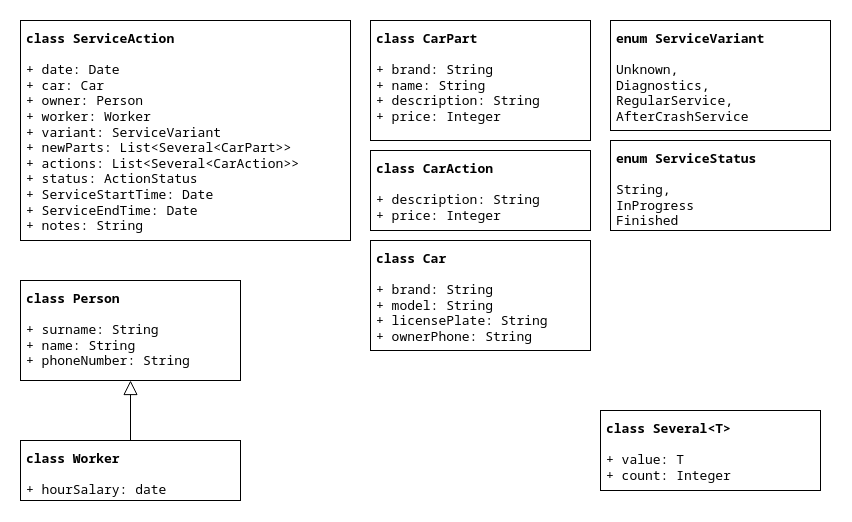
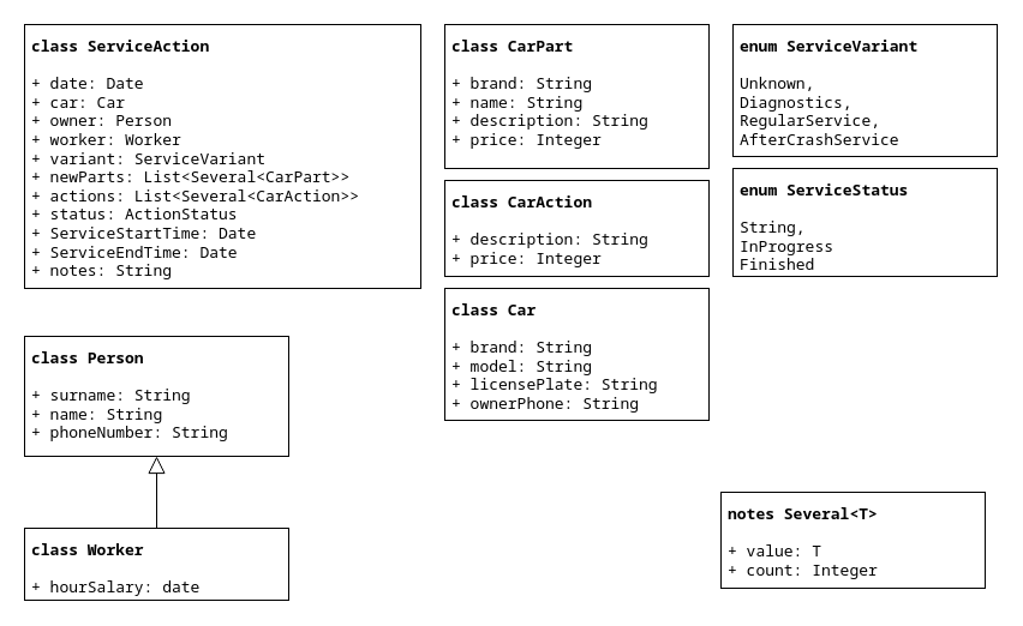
  <mxCell id="0" />
  <mxCell id="1" parent="0" />
  <mxCell id="2" value="&lt;b&gt;class ServiceAction&lt;/b&gt;&lt;br&gt;&lt;br&gt;+ date: Date&lt;br&gt;+ car: Car&lt;br&gt;+ owner: Person&lt;br&gt;+ worker: Worker&lt;br&gt;+ variant: ServiceVariant&lt;br&gt;+ newParts: List&amp;lt;Several&amp;lt;CarPart&amp;gt;&amp;gt;&lt;br&gt;+ actions: List&amp;lt;Several&amp;lt;CarAction&amp;gt;&amp;gt;&amp;nbsp;&lt;br&gt;+ status: ActionStatus&lt;br&gt;+ ServiceStartTime: Date&lt;br&gt;+ ServiceEndTime: Date&lt;br&gt;+ notes: String" style="text;html=1;align=left;verticalAlign=top;whiteSpace=wrap;rounded=0;fontFamily=Noto Sans Mono;fontSource=https%3A%2F%2Ffonts.googleapis.com%2Fcss%3Ffamily%3DNoto%2BSans%2BMono;fontSize=13;strokeColor=#000000;fillColor=#ffffff;spacing=6;" parent="1" vertex="1"><mxGeometry x="20" y="20" width="330" height="220" as="geometry" /></mxCell>
  <mxCell id="3" value="&lt;b&gt;enum ServiceVariant&lt;/b&gt;&lt;br&gt;&lt;br&gt;Unknown,&lt;br&gt;Diagnostics,&lt;br&gt;RegularService,&lt;br&gt;AfterCrashService" style="text;html=1;align=left;verticalAlign=top;whiteSpace=wrap;rounded=0;fontFamily=Noto Sans Mono;fontSource=https%3A%2F%2Ffonts.googleapis.com%2Fcss%3Ffamily%3DNoto%2BSans%2BMono;fontSize=13;strokeColor=#000000;fillColor=#ffffff;spacing=6;" parent="1" vertex="1"><mxGeometry x="610" y="20" width="220" height="110" as="geometry" /></mxCell>
  <mxCell id="4" value="&lt;b&gt;class CarPart&lt;/b&gt;&lt;br&gt;&lt;br&gt;+ brand: String&lt;br&gt;+ name: String&lt;br&gt;+ description: String&lt;br&gt;+ price: Integer" style="text;html=1;align=left;verticalAlign=top;whiteSpace=wrap;rounded=0;fontFamily=Noto Sans Mono;fontSource=https%3A%2F%2Ffonts.googleapis.com%2Fcss%3Ffamily%3DNoto%2BSans%2BMono;fontSize=13;strokeColor=#000000;fillColor=#ffffff;spacing=6;" parent="1" vertex="1"><mxGeometry x="370" y="20" width="220" height="120" as="geometry" /></mxCell>
- <mxCell id="5" value="&lt;b&gt;class Several&amp;lt;T&amp;gt;&lt;br&gt;&lt;/b&gt;&lt;br&gt;+ value: T&lt;br&gt;+ count: Integer" style="text;html=1;align=left;verticalAlign=top;whiteSpace=wrap;rounded=0;fontFamily=Noto Sans Mono;fontSource=https%3A%2F%2Ffonts.googleapis.com%2Fcss%3Ffamily%3DNoto%2BSans%2BMono;fontSize=13;strokeColor=#000000;fillColor=#ffffff;spacing=6;" parent="1" vertex="1"><mxGeometry x="600" y="410" width="220" height="80" as="geometry" /></mxCell>
+ <mxCell id="5" value="&lt;b&gt;notes Several&amp;lt;T&amp;gt;&lt;br&gt;&lt;/b&gt;&lt;br&gt;+ value: T&lt;br&gt;+ count: Integer" style="text;html=1;align=left;verticalAlign=top;whiteSpace=wrap;rounded=0;fontFamily=Noto Sans Mono;fontSource=https%3A%2F%2Ffonts.googleapis.com%2Fcss%3Ffamily%3DNoto%2BSans%2BMono;fontSize=13;strokeColor=#000000;fillColor=#ffffff;spacing=6;" parent="1" vertex="1"><mxGeometry x="600" y="410" width="220" height="80" as="geometry" /></mxCell>
  <mxCell id="6" value="&lt;b&gt;class Car&lt;/b&gt;&lt;br&gt;&lt;br&gt;+ brand: String&lt;br&gt;+ model: String&lt;br&gt;+ licensePlate: String&lt;br&gt;+ ownerPhone: String" style="text;html=1;align=left;verticalAlign=top;whiteSpace=wrap;rounded=0;fontFamily=Noto Sans Mono;fontSource=https%3A%2F%2Ffonts.googleapis.com%2Fcss%3Ffamily%3DNoto%2BSans%2BMono;fontSize=13;strokeColor=#000000;fillColor=#ffffff;spacing=6;" parent="1" vertex="1"><mxGeometry x="370" y="240" width="220" height="110" as="geometry" /></mxCell>
  <mxCell id="7" value="&lt;b&gt;class Person&lt;/b&gt;&lt;br&gt;&lt;br&gt;+ surname: String&lt;br&gt;+ name: String&lt;br&gt;+ phoneNumber: String" style="text;html=1;align=left;verticalAlign=top;whiteSpace=wrap;rounded=0;fontFamily=Noto Sans Mono;fontSource=https%3A%2F%2Ffonts.googleapis.com%2Fcss%3Ffamily%3DNoto%2BSans%2BMono;fontSize=13;strokeColor=#000000;fillColor=#ffffff;spacing=6;" parent="1" vertex="1"><mxGeometry x="20" y="280" width="220" height="100" as="geometry" /></mxCell>
  <mxCell id="8" value="&lt;b&gt;class Worker&lt;/b&gt;&lt;br&gt;&lt;br&gt;+ hourSalary: date" style="text;html=1;align=left;verticalAlign=top;whiteSpace=wrap;rounded=0;fontFamily=Noto Sans Mono;fontSource=https%3A%2F%2Ffonts.googleapis.com%2Fcss%3Ffamily%3DNoto%2BSans%2BMono;fontSize=13;strokeColor=#000000;fillColor=#ffffff;spacing=6;" parent="1" vertex="1"><mxGeometry x="20" y="440" width="220" height="60" as="geometry" /></mxCell>
  <mxCell id="9" value="" style="endArrow=block;endFill=0;endSize=12;html=1;fontFamily=Noto Sans Mono;fontSource=https%3A%2F%2Ffonts.googleapis.com%2Fcss%3Ffamily%3DNoto%2BSans%2BMono;fontSize=13;exitX=0.5;exitY=0;exitDx=0;exitDy=0;entryX=0.5;entryY=1;entryDx=0;entryDy=0;" parent="1" source="8" target="7" edge="1"><mxGeometry width="160" relative="1" as="geometry"><mxPoint x="60" y="120" as="sourcePoint" /><mxPoint x="-70" y="20" as="targetPoint" /><Array as="points" /></mxGeometry></mxCell>
  <mxCell id="10" value="&lt;b&gt;enum ServiceStatus&lt;/b&gt;&lt;br&gt;&lt;br&gt;String,&lt;br&gt;InProgress&lt;br&gt;Finished" style="text;html=1;align=left;verticalAlign=top;whiteSpace=wrap;rounded=0;fontFamily=Noto Sans Mono;fontSource=https%3A%2F%2Ffonts.googleapis.com%2Fcss%3Ffamily%3DNoto%2BSans%2BMono;fontSize=13;strokeColor=#000000;fillColor=#ffffff;spacing=6;" parent="1" vertex="1"><mxGeometry x="610" y="140" width="220" height="90" as="geometry" /></mxCell>
  <mxCell id="11" value="&lt;b&gt;class CarAction&lt;/b&gt;&lt;br&gt;&lt;br&gt;+ description: String&lt;br&gt;+ price: Integer" style="text;html=1;align=left;verticalAlign=top;whiteSpace=wrap;rounded=0;fontFamily=Noto Sans Mono;fontSource=https%3A%2F%2Ffonts.googleapis.com%2Fcss%3Ffamily%3DNoto%2BSans%2BMono;fontSize=13;strokeColor=#000000;fillColor=#ffffff;spacing=6;" vertex="1" parent="1"><mxGeometry x="370" y="150" width="220" height="80" as="geometry" /></mxCell>
